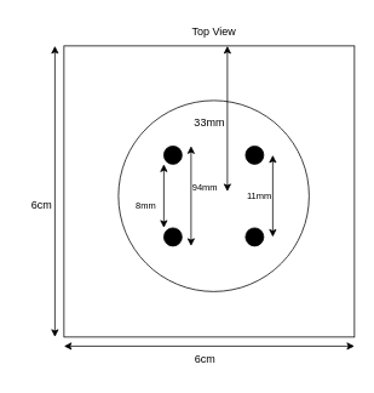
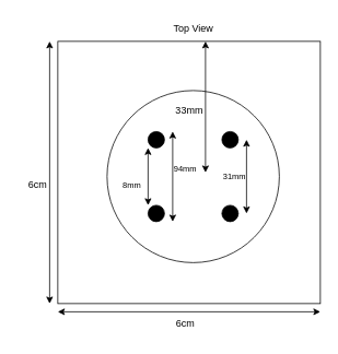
  <mxCell id="0" />
  <mxCell id="1" parent="0" />
  <mxCell id="2" value="" style="rounded=0;whiteSpace=wrap;html=1;" parent="1" vertex="1"><mxGeometry x="70" y="50" width="320" height="320" as="geometry" /></mxCell>
  <mxCell id="3" value="" style="ellipse;whiteSpace=wrap;html=1;aspect=fixed;fillColor=none;" parent="1" vertex="1"><mxGeometry x="130" y="110" width="210" height="210" as="geometry" /></mxCell>
  <mxCell id="4" value="" style="endArrow=classic;startArrow=classic;html=1;rounded=0;" parent="1" edge="1"><mxGeometry width="50" height="50" relative="1" as="geometry"><mxPoint x="250" y="210" as="sourcePoint" /><mxPoint x="250" y="50" as="targetPoint" /></mxGeometry></mxCell>
  <mxCell id="5" value="94mm" style="text;html=1;align=center;verticalAlign=middle;resizable=0;points=[];autosize=1;strokeColor=none;fillColor=none;fontSize=10;" parent="1" vertex="1"><mxGeometry x="200" y="190" width="50" height="30" as="geometry" /></mxCell>
  <mxCell id="6" value="" style="ellipse;whiteSpace=wrap;html=1;aspect=fixed;fillColor=#000000;" parent="1" vertex="1"><mxGeometry x="180" y="160" width="20" height="20" as="geometry" /></mxCell>
  <mxCell id="7" value="" style="ellipse;whiteSpace=wrap;html=1;aspect=fixed;fillColor=#000000;" parent="1" vertex="1"><mxGeometry x="270" y="160" width="20" height="20" as="geometry" /></mxCell>
  <mxCell id="8" value="" style="ellipse;whiteSpace=wrap;html=1;aspect=fixed;fillColor=#000000;" parent="1" vertex="1"><mxGeometry x="180" y="250" width="20" height="20" as="geometry" /></mxCell>
  <mxCell id="9" value="" style="ellipse;whiteSpace=wrap;html=1;aspect=fixed;fillColor=#000000;" parent="1" vertex="1"><mxGeometry x="270" y="250" width="20" height="20" as="geometry" /></mxCell>
  <mxCell id="10" value="" style="endArrow=classic;startArrow=classic;html=1;rounded=0;" parent="1" edge="1"><mxGeometry width="50" height="50" relative="1" as="geometry"><mxPoint x="210" y="270" as="sourcePoint" /><mxPoint x="210" y="160" as="targetPoint" /></mxGeometry></mxCell>
  <mxCell id="11" value="" style="endArrow=classic;startArrow=classic;html=1;rounded=0;" parent="1" edge="1"><mxGeometry width="50" height="50" relative="1" as="geometry"><mxPoint x="180" y="250" as="sourcePoint" /><mxPoint x="180" y="180" as="targetPoint" /></mxGeometry></mxCell>
  <mxCell id="12" value="8mm" style="text;html=1;align=center;verticalAlign=middle;resizable=0;points=[];autosize=1;strokeColor=none;fillColor=none;fontSize=10;" parent="1" vertex="1"><mxGeometry x="135" y="210" width="50" height="30" as="geometry" /></mxCell>
  <mxCell id="13" value="" style="endArrow=classic;startArrow=classic;html=1;rounded=0;" parent="1" edge="1"><mxGeometry width="50" height="50" relative="1" as="geometry"><mxPoint x="300" y="260" as="sourcePoint" /><mxPoint x="300" y="170" as="targetPoint" /></mxGeometry></mxCell>
- <mxCell id="14" value="11mm" style="text;html=1;align=center;verticalAlign=middle;resizable=0;points=[];autosize=1;strokeColor=none;fillColor=none;fontSize=10;" parent="1" vertex="1"><mxGeometry x="260" y="200" width="50" height="30" as="geometry" /></mxCell>
+ <mxCell id="14" value="31mm" style="text;html=1;align=center;verticalAlign=middle;resizable=0;points=[];autosize=1;strokeColor=none;fillColor=none;fontSize=10;" parent="1" vertex="1"><mxGeometry x="260" y="200" width="50" height="30" as="geometry" /></mxCell>
  <mxCell id="15" value="33mm" style="text;html=1;align=center;verticalAlign=middle;resizable=0;points=[];autosize=1;strokeColor=none;fillColor=none;" parent="1" vertex="1"><mxGeometry x="200" y="120" width="60" height="30" as="geometry" /></mxCell>
  <mxCell id="16" value="Top View" style="text;html=1;align=center;verticalAlign=middle;resizable=0;points=[];autosize=1;strokeColor=none;fillColor=none;" parent="1" vertex="1"><mxGeometry x="200" y="20" width="70" height="30" as="geometry" /></mxCell>
  <mxCell id="17" value="" style="endArrow=classic;startArrow=classic;html=1;rounded=0;" parent="1" edge="1"><mxGeometry width="50" height="50" relative="1" as="geometry"><mxPoint x="390" y="380" as="sourcePoint" /><mxPoint x="70" y="380" as="targetPoint" /></mxGeometry></mxCell>
  <mxCell id="18" value="6cm" style="text;html=1;align=center;verticalAlign=middle;resizable=0;points=[];autosize=1;strokeColor=none;fillColor=none;" parent="1" vertex="1"><mxGeometry x="200" y="380" width="50" height="30" as="geometry" /></mxCell>
  <mxCell id="19" value="" style="endArrow=classic;startArrow=classic;html=1;rounded=0;" parent="1" edge="1"><mxGeometry width="50" height="50" relative="1" as="geometry"><mxPoint x="60" y="370" as="sourcePoint" /><mxPoint x="60" y="50" as="targetPoint" /></mxGeometry></mxCell>
  <mxCell id="20" value="6cm" style="text;html=1;align=center;verticalAlign=middle;resizable=0;points=[];autosize=1;strokeColor=none;fillColor=none;" parent="1" vertex="1"><mxGeometry x="20" y="210" width="50" height="30" as="geometry" /></mxCell>
